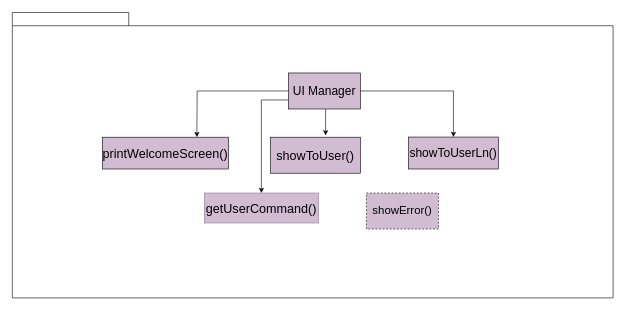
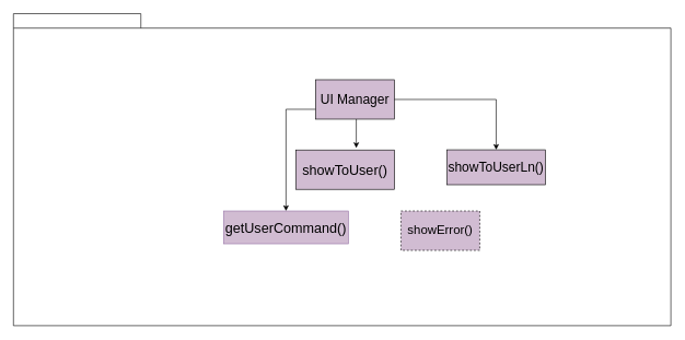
  <mxCell id="0" />
  <mxCell id="1" parent="0" />
  <mxCell id="2" value="" style="shape=folder;fontStyle=1;spacingTop=10;tabWidth=194;tabHeight=22;tabPosition=left;html=1;rounded=0;shadow=0;comic=0;labelBackgroundColor=none;strokeWidth=1;fillColor=none;fontFamily=Verdana;fontSize=10;align=center;" parent="1" vertex="1"><mxGeometry x="20" y="20.25" width="1001" height="475.5" as="geometry" /></mxCell>
  <mxCell id="3" value="&lt;font style=&quot;font-size: 20px&quot;&gt;UI Manager&lt;/font&gt;" style="rounded=0;whiteSpace=wrap;html=1;fillColor=#d1bcd2;" parent="1" vertex="1"><mxGeometry x="480" y="121" width="120" height="60" as="geometry" /></mxCell>
- <mxCell id="4" value="&lt;font style=&quot;font-size: 21px&quot;&gt;printWelcomeScreen()&lt;/font&gt;" style="rounded=0;whiteSpace=wrap;html=1;fillColor=#d1bcd2;" parent="1" vertex="1"><mxGeometry x="170" y="228" width="210" height="53" as="geometry" /></mxCell>
- <mxCell id="5" value="" style="endArrow=classic;html=1;entryX=0.75;entryY=0;entryDx=0;entryDy=0;exitX=0;exitY=0.5;exitDx=0;exitDy=0;rounded=0;" parent="1" source="3" target="4" edge="1"><mxGeometry width="50" height="50" relative="1" as="geometry"><mxPoint x="420" y="231" as="sourcePoint" /><mxPoint x="470" y="181" as="targetPoint" /><Array as="points"><mxPoint x="328" y="151" /></Array></mxGeometry></mxCell>
  <mxCell id="6" value="&lt;font style=&quot;font-size: 21px&quot;&gt;showToUser()&lt;/font&gt;" style="rounded=0;whiteSpace=wrap;html=1;fillColor=#d1bcd2;" parent="1" vertex="1"><mxGeometry x="450" y="228" width="150" height="60" as="geometry" /></mxCell>
  <mxCell id="7" value="" style="endArrow=classic;html=1;" parent="1" edge="1"><mxGeometry width="50" height="50" relative="1" as="geometry"><mxPoint x="542" y="181" as="sourcePoint" /><mxPoint x="542" y="225" as="targetPoint" /></mxGeometry></mxCell>
  <mxCell id="8" value="&lt;font style=&quot;font-size: 20px&quot;&gt;showToUserLn()&lt;/font&gt;" style="rounded=0;whiteSpace=wrap;html=1;fillColor=#d1bcd2;" parent="1" vertex="1"><mxGeometry x="680" y="227.75" width="150" height="53.25" as="geometry" /></mxCell>
  <mxCell id="9" value="&lt;font style=&quot;font-size: 21px&quot;&gt;getUserCommand()&lt;/font&gt;" style="rounded=0;whiteSpace=wrap;html=1;strokeColor=#9673a6;fillColor=#d1bcd2;" parent="1" vertex="1"><mxGeometry x="340" y="321" width="190" height="50" as="geometry" /></mxCell>
  <mxCell id="10" value="&lt;font style=&quot;font-size: 19px&quot;&gt;showError()&lt;/font&gt;" style="rounded=0;whiteSpace=wrap;html=1;fillColor=#d1bcd2;dashed=1;" parent="1" vertex="1"><mxGeometry x="610" y="321" width="120" height="60" as="geometry" /></mxCell>
  <mxCell id="11" value="" style="endArrow=classic;html=1;entryX=0.5;entryY=0;entryDx=0;entryDy=0;exitX=0;exitY=0.75;exitDx=0;exitDy=0;rounded=0;" parent="1" source="3" target="9" edge="1"><mxGeometry width="50" height="50" relative="1" as="geometry"><mxPoint x="420" y="211" as="sourcePoint" /><mxPoint x="470" y="161" as="targetPoint" /><Array as="points"><mxPoint x="435" y="166" /></Array></mxGeometry></mxCell>
  <mxCell id="12" value="" style="endArrow=classic;html=1;entryX=0.5;entryY=0;entryDx=0;entryDy=0;exitX=1;exitY=0.5;exitDx=0;exitDy=0;rounded=0;" parent="1" source="3" target="8" edge="1"><mxGeometry width="50" height="50" relative="1" as="geometry"><mxPoint x="420" y="211" as="sourcePoint" /><mxPoint x="470" y="161" as="targetPoint" /><Array as="points"><mxPoint x="755" y="151" /></Array></mxGeometry></mxCell>
